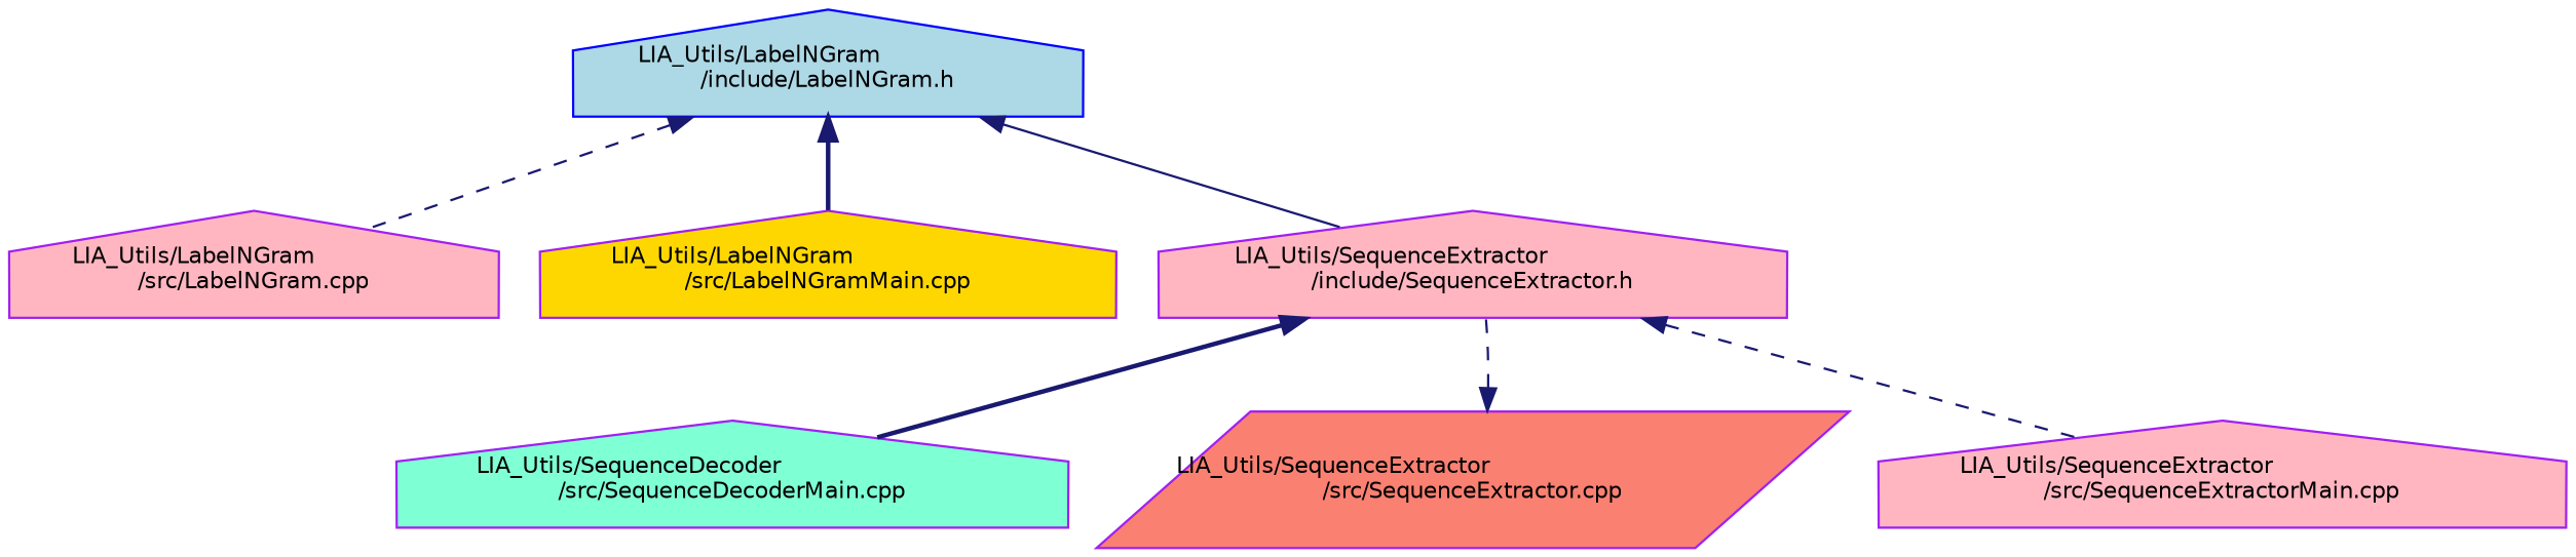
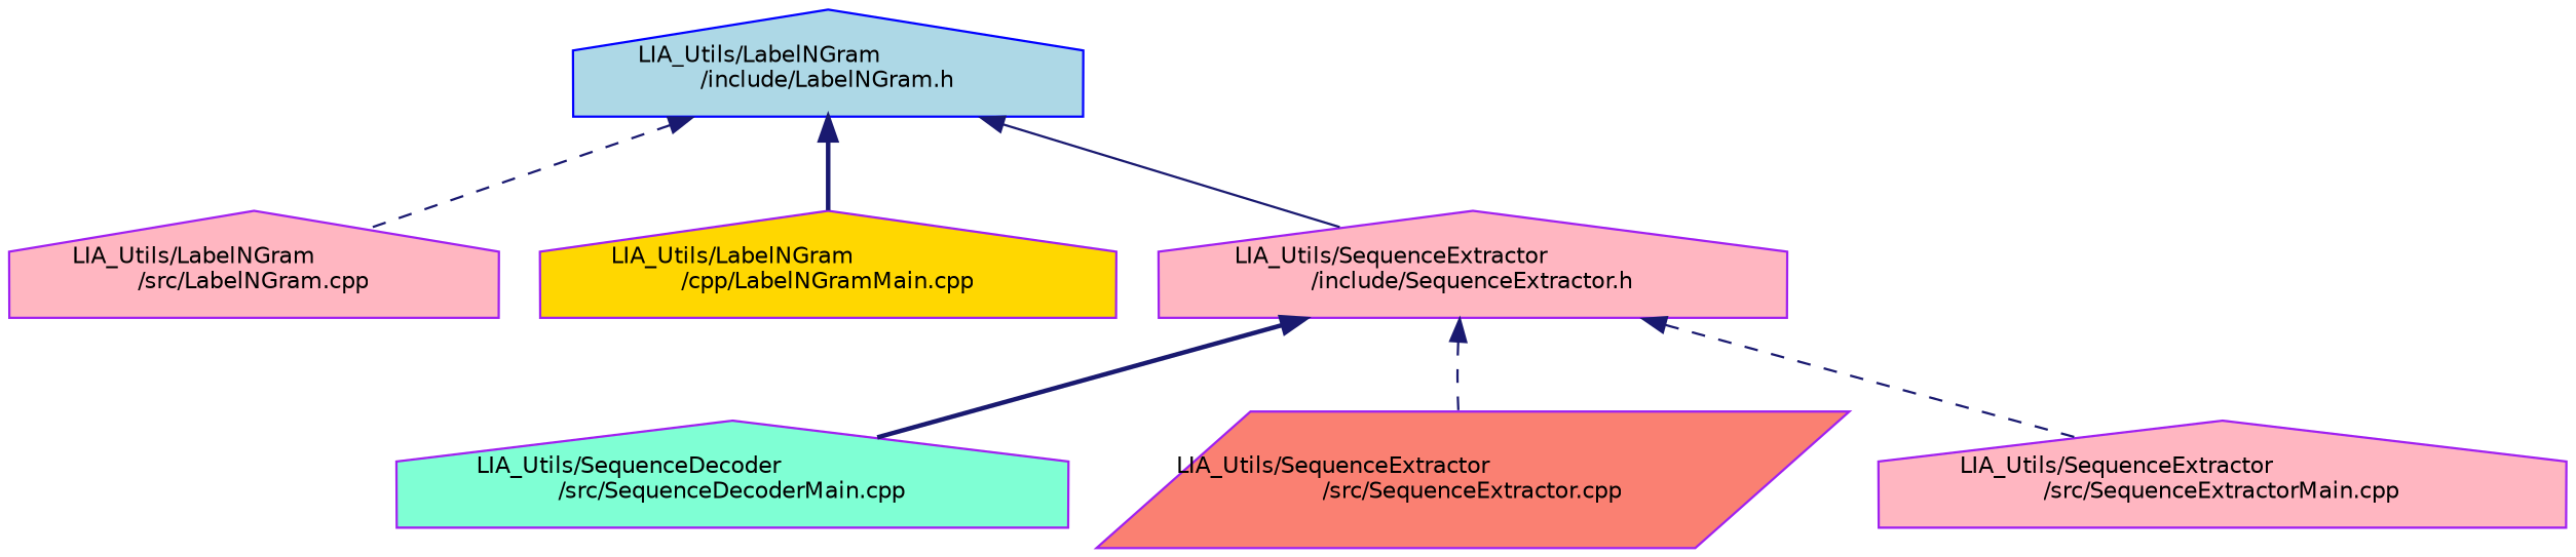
  digraph {
    node [color=purple fillcolor=lightpink fontname=Helvetica fontsize=10 shape=house style=filled]
    edge [color=midnightblue dir=back fontname=Helvetica fontsize=10 labelfontname=Helvetica labelfontsize=10 style=dashed]
    n1 [color=blue fillcolor=lightblue fontcolor=black height=0.2 label="LIA_Utils/LabelNGram\l/include/LabelNGram.h" width=0.4]
    n2 [height=0.2 label="LIA_Utils/LabelNGram\l/src/LabelNGram.cpp" width=0.4]
-   n3 [fillcolor=gold height=0.2 label="LIA_Utils/LabelNGram\l/src/LabelNGramMain.cpp" width=0.4]
+   n3 [fillcolor=gold height=0.2 label="LIA_Utils/LabelNGram\l/cpp/LabelNGramMain.cpp" width=0.4]
    n4 [height=0.2 label="LIA_Utils/SequenceExtractor\l/include/SequenceExtractor.h" width=0.4]
    n5 [fillcolor=aquamarine height=0.2 label="LIA_Utils/SequenceDecoder\l/src/SequenceDecoderMain.cpp" width=0.4]
    n6 [fillcolor=salmon height=0.2 label="LIA_Utils/SequenceExtractor\l/src/SequenceExtractor.cpp" shape=parallelogram width=0.4]
    n7 [height=0.2 label="LIA_Utils/SequenceExtractor\l/src/SequenceExtractorMain.cpp" width=0.4]
    n1 -> n2
    n1 -> n3 [style=bold]
    n1 -> n4 [style=solid]
    n4 -> n5 [style=bold]
-   n6 -> n4
+   n4 -> n6
    n4 -> n7
  }
